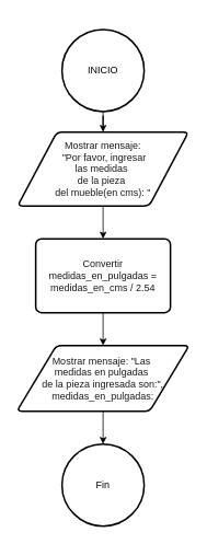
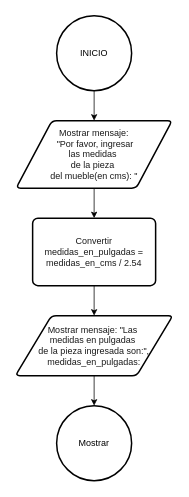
  <mxCell id="0" />
  <mxCell id="1" parent="0" />
  <mxCell id="2" value="" style="edgeStyle=orthogonalEdgeStyle;rounded=0;orthogonalLoop=1;jettySize=auto;html=1;" edge="1" parent="1" source="3" target="5"><mxGeometry relative="1" as="geometry" /></mxCell>
  <mxCell id="3" value="&lt;span style=&quot;color: rgb(26, 26, 26);&quot;&gt;Mostrar mensaje:&lt;/span&gt;&lt;div&gt;&lt;span style=&quot;color: rgb(26, 26, 26);&quot;&gt;&amp;nbsp;&quot;Por favor, ingresar&lt;/span&gt;&lt;/div&gt;&lt;div&gt;&lt;span style=&quot;color: rgb(26, 26, 26);&quot;&gt;las medidas&amp;nbsp;&lt;/span&gt;&lt;/div&gt;&lt;div&gt;&lt;span style=&quot;color: rgb(26, 26, 26);&quot;&gt;de la pieza&amp;nbsp;&lt;/span&gt;&lt;/div&gt;&lt;div&gt;&lt;span style=&quot;color: rgb(26, 26, 26);&quot;&gt;del mueble(en cms): &quot;&lt;/span&gt;&lt;/div&gt;" style="shape=parallelogram;html=1;strokeWidth=2;perimeter=parallelogramPerimeter;whiteSpace=wrap;rounded=1;arcSize=12;size=0.23;" vertex="1" parent="1"><mxGeometry x="21" y="160" width="208" height="90" as="geometry" /></mxCell>
  <mxCell id="4" value="" style="edgeStyle=orthogonalEdgeStyle;rounded=0;orthogonalLoop=1;jettySize=auto;html=1;" edge="1" parent="1" source="5" target="7"><mxGeometry relative="1" as="geometry" /></mxCell>
  <mxCell id="5" value="&lt;span style=&quot;color: rgb(26, 26, 26);&quot;&gt;Convertir medidas_en_pulgadas = medidas_en_cms / 2.54&lt;/span&gt;" style="rounded=1;whiteSpace=wrap;html=1;absoluteArcSize=1;arcSize=14;strokeWidth=2;" vertex="1" parent="1"><mxGeometry x="43" y="290" width="164" height="90" as="geometry" /></mxCell>
  <mxCell id="6" value="" style="edgeStyle=orthogonalEdgeStyle;rounded=0;orthogonalLoop=1;jettySize=auto;html=1;" edge="1" parent="1" source="7" target="8"><mxGeometry relative="1" as="geometry" /></mxCell>
  <mxCell id="7" value="&lt;span style=&quot;color: rgb(26, 26, 26);&quot;&gt;Mostrar mensaje: &quot;Las&amp;nbsp;&lt;/span&gt;&lt;div&gt;&lt;span style=&quot;color: rgb(26, 26, 26);&quot;&gt;medidas en pulgadas&amp;nbsp;&lt;/span&gt;&lt;/div&gt;&lt;div&gt;&lt;span style=&quot;color: rgb(26, 26, 26);&quot;&gt;de la pieza ingresada son:&quot;, medidas_en_pulgadas:&lt;/span&gt;&lt;/div&gt;" style="shape=parallelogram;html=1;strokeWidth=2;perimeter=parallelogramPerimeter;whiteSpace=wrap;rounded=1;arcSize=12;size=0.23;" vertex="1" parent="1"><mxGeometry x="20" y="420" width="210" height="80" as="geometry" /></mxCell>
- <mxCell id="8" value="Fin" style="strokeWidth=2;html=1;shape=mxgraph.flowchart.start_2;whiteSpace=wrap;" vertex="1" parent="1"><mxGeometry x="75" y="540" width="100" height="100" as="geometry" /></mxCell>
+ <mxCell id="8" value="Mostrar" style="strokeWidth=2;html=1;shape=mxgraph.flowchart.start_2;whiteSpace=wrap;" vertex="1" parent="1"><mxGeometry x="75" y="540" width="100" height="100" as="geometry" /></mxCell>
  <mxCell id="9" value="" style="edgeStyle=orthogonalEdgeStyle;rounded=0;orthogonalLoop=1;jettySize=auto;html=1;" edge="1" parent="1" source="10" target="3"><mxGeometry relative="1" as="geometry" /></mxCell>
- <mxCell id="10" value="INICIO" style="strokeWidth=2;html=1;shape=mxgraph.flowchart.start_2;whiteSpace=wrap;" vertex="1" parent="1"><mxGeometry x="75" y="35" width="100" height="100" as="geometry" /></mxCell>
+ <mxCell id="10" value="INICIO" style="strokeWidth=2;html=1;shape=mxgraph.flowchart.start_2;whiteSpace=wrap;" vertex="1" parent="1"><mxGeometry x="75" y="20" width="100" height="100" as="geometry" /></mxCell>
